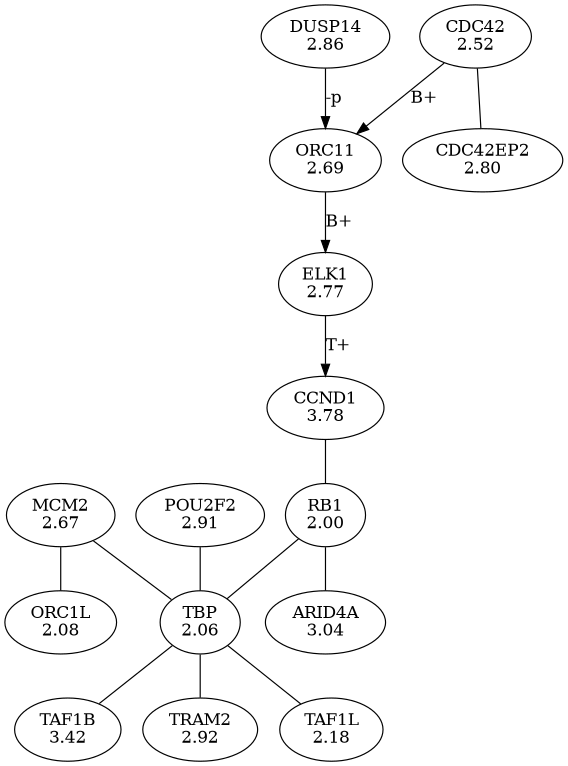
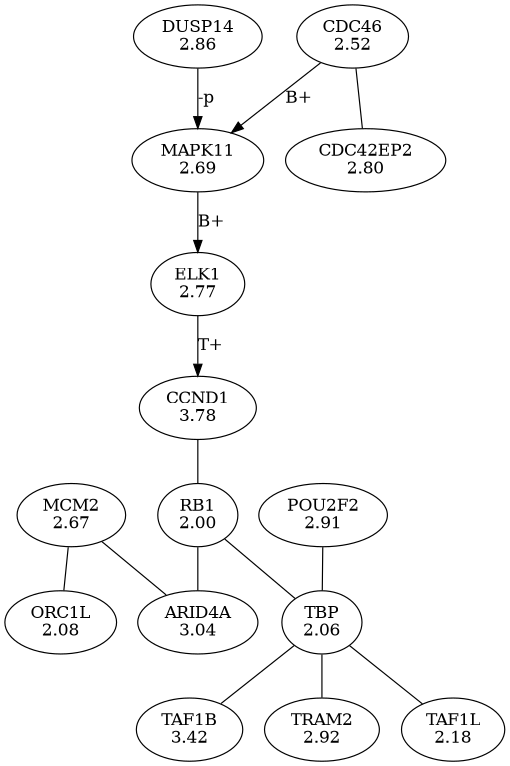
  digraph {
    edge [arrowhead=none]
    n1 [label="ORC1L\n2.08"]
    n2 [label="MCM2\n2.67"]
    n3 [label="TBP\n2.06"]
    n4 [label="TAF1B\n3.42"]
    n5 [label="TRAM2\n2.92"]
    n6 [label="TAF1L\n2.18"]
    n7 [label="POU2F2\n2.91"]
    n8 [label="RB1\n2.00"]
    n9 [label="ARID4A\n3.04"]
    n10 [label="CCND1\n3.78"]
    n11 [label="ELK1\n2.77"]
-   n12 [label="ORC11\n2.69"]
+   n12 [label="MAPK11\n2.69"]
    n13 [label="DUSP14\n2.86"]
-   n14 [label="CDC42\n2.52"]
+   n14 [label="CDC46\n2.52"]
    n15 [label="CDC42EP2\n2.80"]
    n2 -> n1
-   n2 -> n3
+   n2 -> n9
    n3 -> n4
    n3 -> n5
    n3 -> n6
    n7 -> n3
    n8 -> n3
    n8 -> n9
    n10 -> n8
    n11 -> n10 [label="T+" arrowhead=""]
    n12 -> n11 [label="B+" arrowhead=""]
    n13 -> n12 [label="-p" arrowhead=""]
    n14 -> n12 [label="B+" arrowhead=""]
    n14 -> n15
  }
